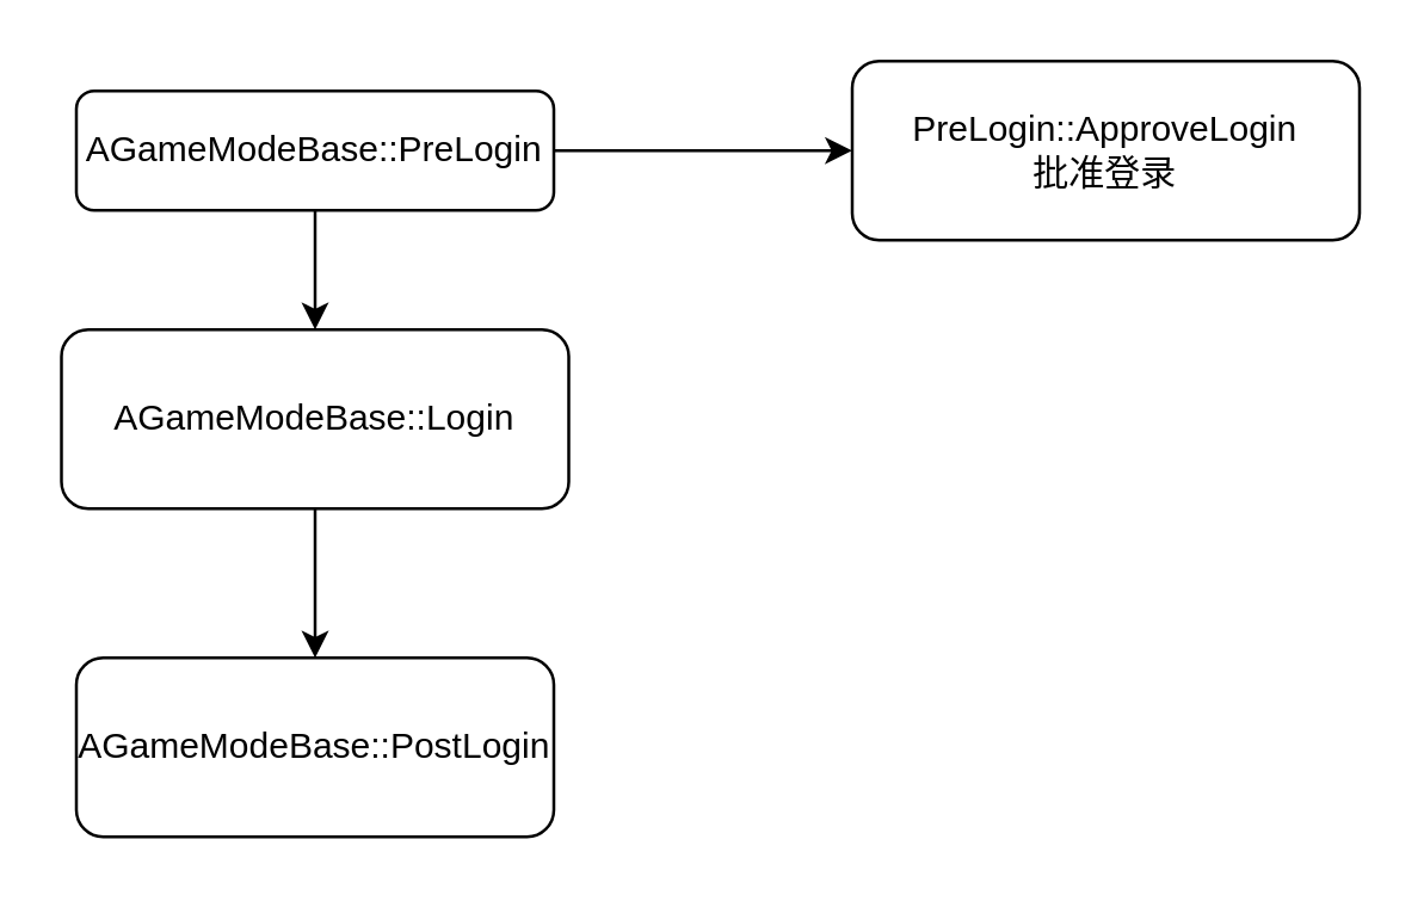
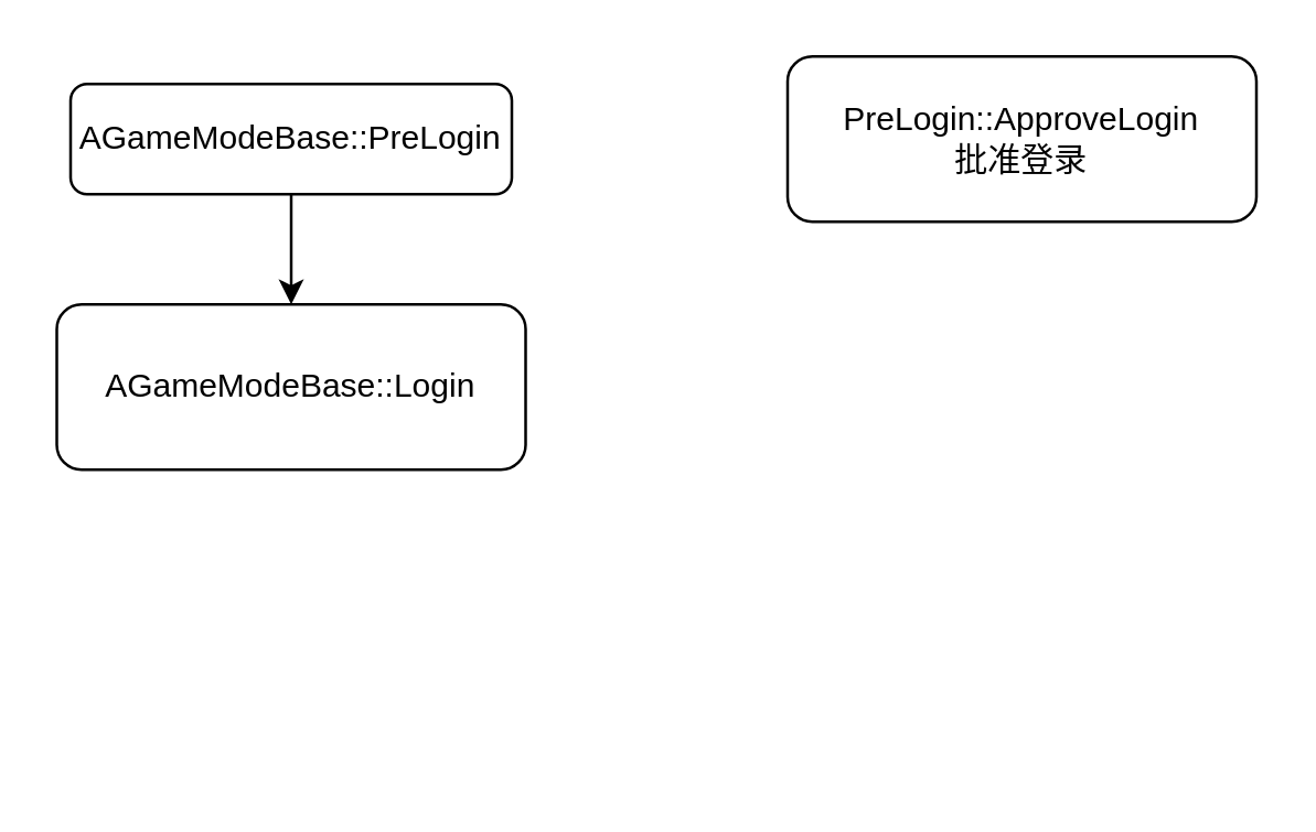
  <mxCell id="0" />
  <mxCell id="1" parent="0" />
  <mxCell id="2" style="edgeStyle=orthogonalEdgeStyle;orthogonalLoop=1;jettySize=auto;html=1;" parent="1" source="4" target="6" edge="1"><mxGeometry relative="1" as="geometry"><mxPoint x="105" y="110" as="targetPoint" /></mxGeometry></mxCell>
- <mxCell id="3" value="" style="edgeStyle=orthogonalEdgeStyle;orthogonalLoop=1;jettySize=auto;html=1;" parent="1" source="4" target="8" edge="1"><mxGeometry relative="1" as="geometry" /></mxCell>
  <mxCell id="4" value="AGameModeBase::PreLogin&lt;br&gt;" style="whiteSpace=wrap;html=1;rounded=1;" parent="1" vertex="1"><mxGeometry x="25" y="30" width="160" height="40" as="geometry" /></mxCell>
- <mxCell id="5" value="" style="edgeStyle=orthogonalEdgeStyle;orthogonalLoop=1;jettySize=auto;html=1;" parent="1" source="6" target="7" edge="1"><mxGeometry relative="1" as="geometry" /></mxCell>
  <mxCell id="6" value="AGameModeBase::Login" style="whiteSpace=wrap;html=1;rounded=1;" parent="1" vertex="1"><mxGeometry x="20" y="110" width="170" height="60" as="geometry" /></mxCell>
- <mxCell id="7" value="AGameModeBase::PostLogin" style="whiteSpace=wrap;html=1;rounded=1;" parent="1" vertex="1"><mxGeometry x="25" y="220" width="160" height="60" as="geometry" /></mxCell>
  <mxCell id="8" value="PreLogin::ApproveLogin&lt;br&gt;批准登录" style="whiteSpace=wrap;html=1;rounded=1;" parent="1" vertex="1"><mxGeometry x="285" y="20" width="170" height="60" as="geometry" /></mxCell>
